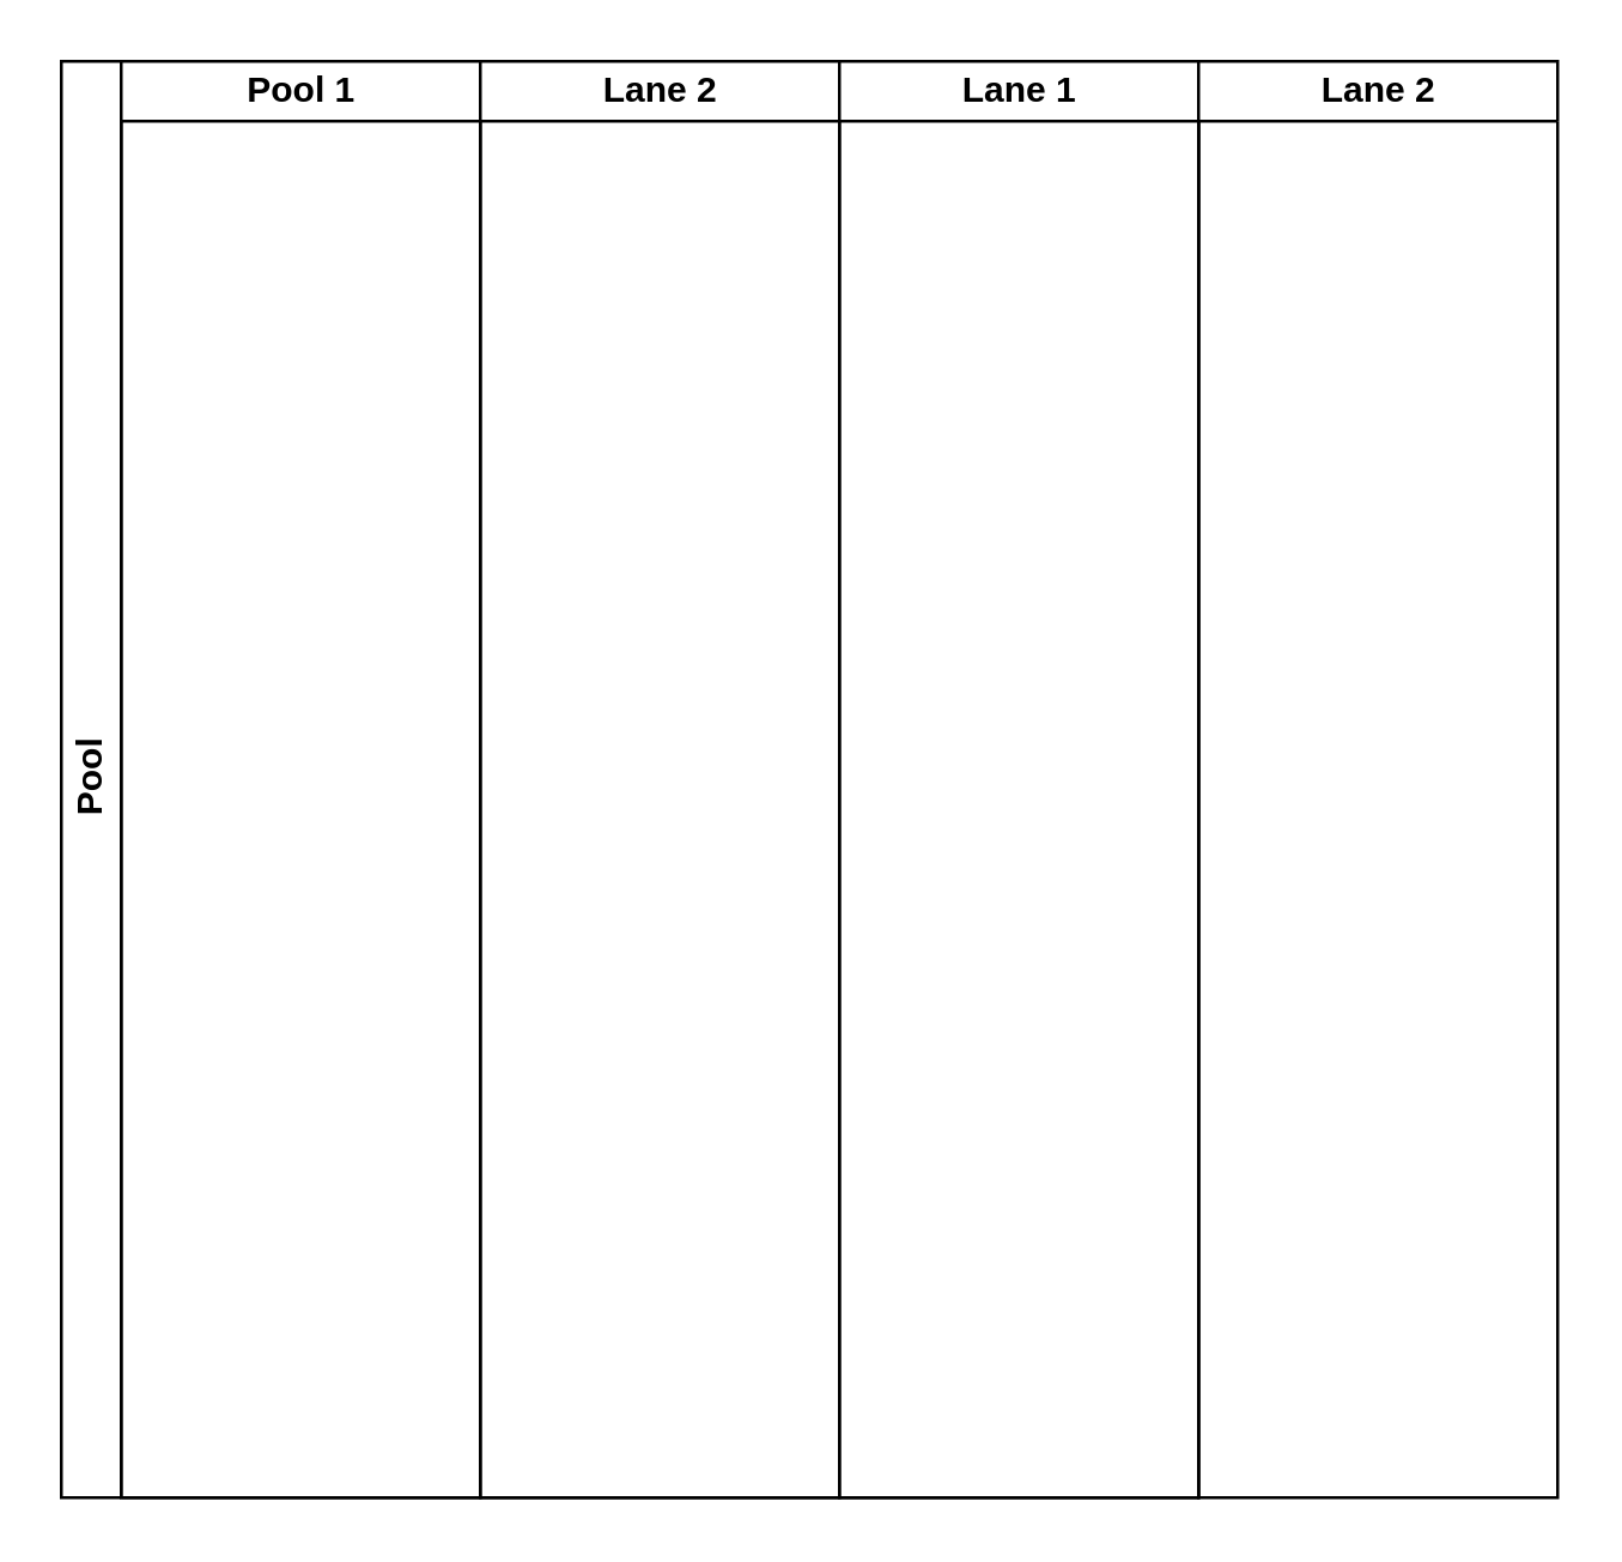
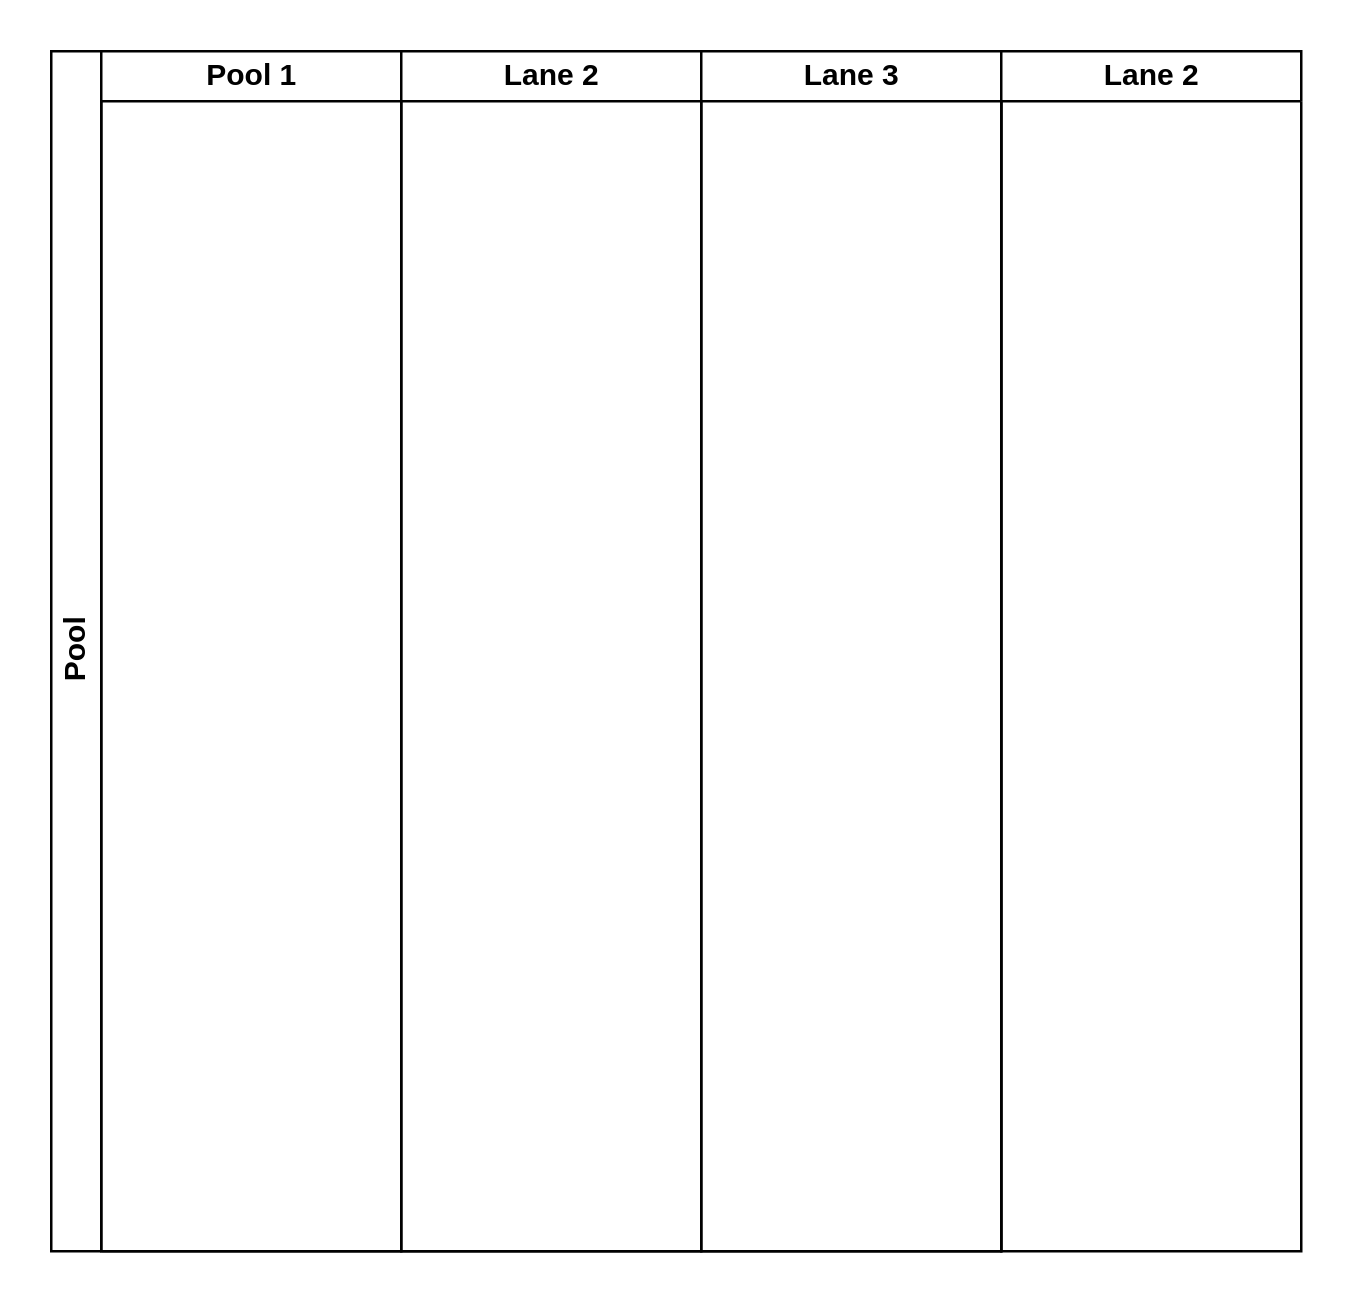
  <mxCell id="0" />
  <mxCell id="1" parent="0" />
  <mxCell id="2" style="edgeStyle=orthogonalEdgeStyle;rounded=0;orthogonalLoop=1;jettySize=auto;html=1;exitX=1;exitY=0;exitDx=0;exitDy=0;entryX=1;entryY=0.5;entryDx=0;entryDy=0;" edge="1" parent="1"><mxGeometry relative="1" as="geometry"><mxPoint x="150" y="30" as="targetPoint" /><Array as="points"><mxPoint x="170" y="120" /><mxPoint x="170" y="30" /></Array></mxGeometry></mxCell>
  <mxCell id="3" value="Pool" style="swimlane;html=1;childLayout=stackLayout;resizeParent=1;resizeParentMax=0;startSize=20;horizontal=0;horizontalStack=1;" vertex="1" parent="1"><mxGeometry x="20" y="20" width="380" height="480" as="geometry" /></mxCell>
  <mxCell id="4" value="Pool 1" style="swimlane;html=1;startSize=20;" vertex="1" parent="3"><mxGeometry x="20" width="120" height="480" as="geometry" /></mxCell>
  <mxCell id="5" value="Lane 2" style="swimlane;html=1;startSize=20;" vertex="1" parent="3"><mxGeometry x="140" width="120" height="480" as="geometry" /></mxCell>
- <mxCell id="6" value="Lane 1" style="swimlane;html=1;startSize=20;" vertex="1" parent="3"><mxGeometry x="260" width="120" height="480" as="geometry" /></mxCell>
+ <mxCell id="6" value="Lane 3" style="swimlane;html=1;startSize=20;" vertex="1" parent="3"><mxGeometry x="260" width="120" height="480" as="geometry" /></mxCell>
  <mxCell id="7" value="Lane 2" style="swimlane;html=1;startSize=20;" vertex="1" parent="1"><mxGeometry x="400" y="20" width="120" height="480" as="geometry" /></mxCell>
